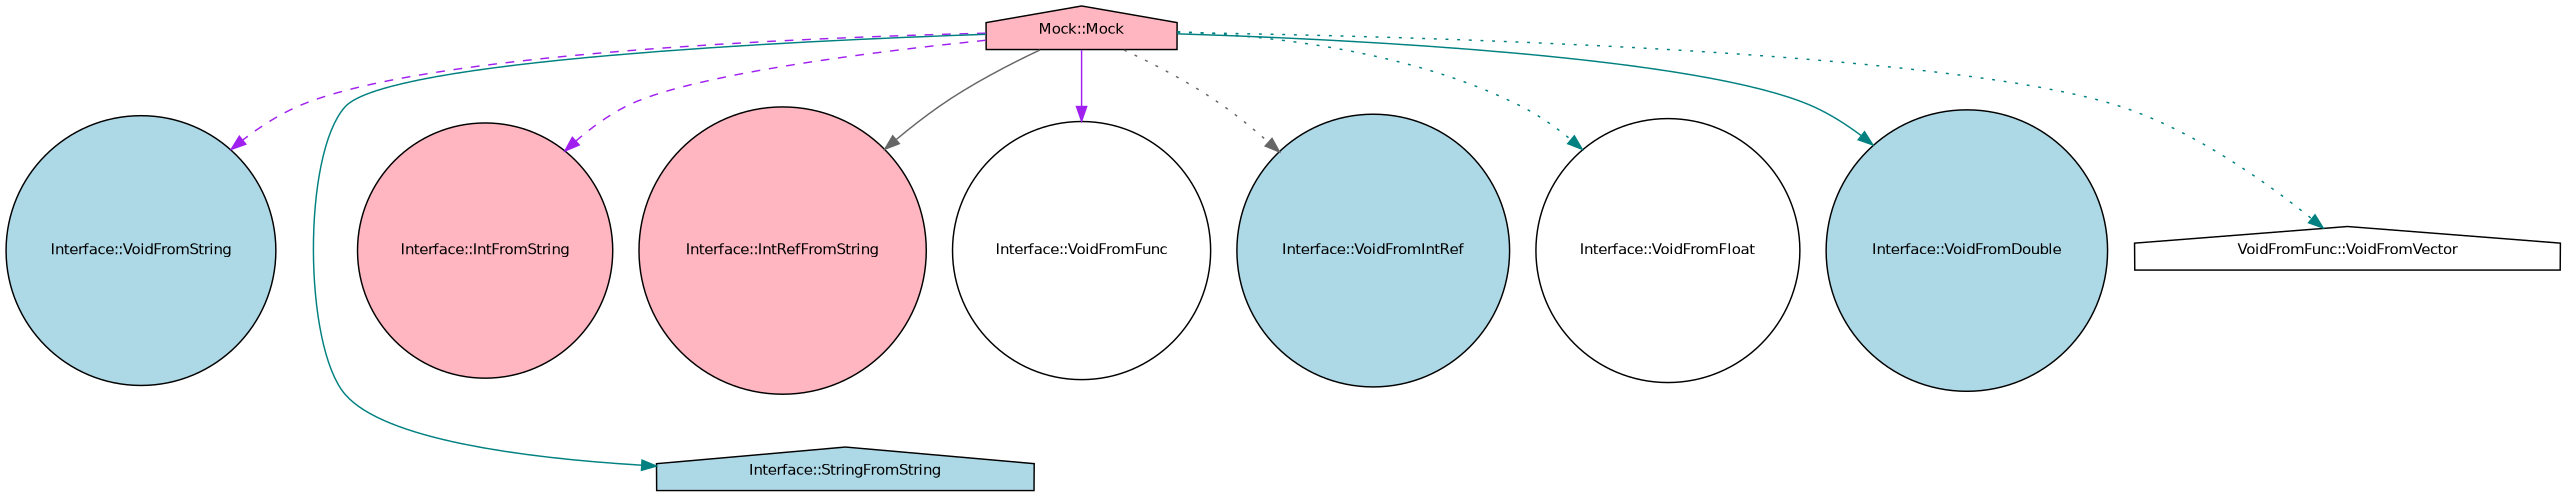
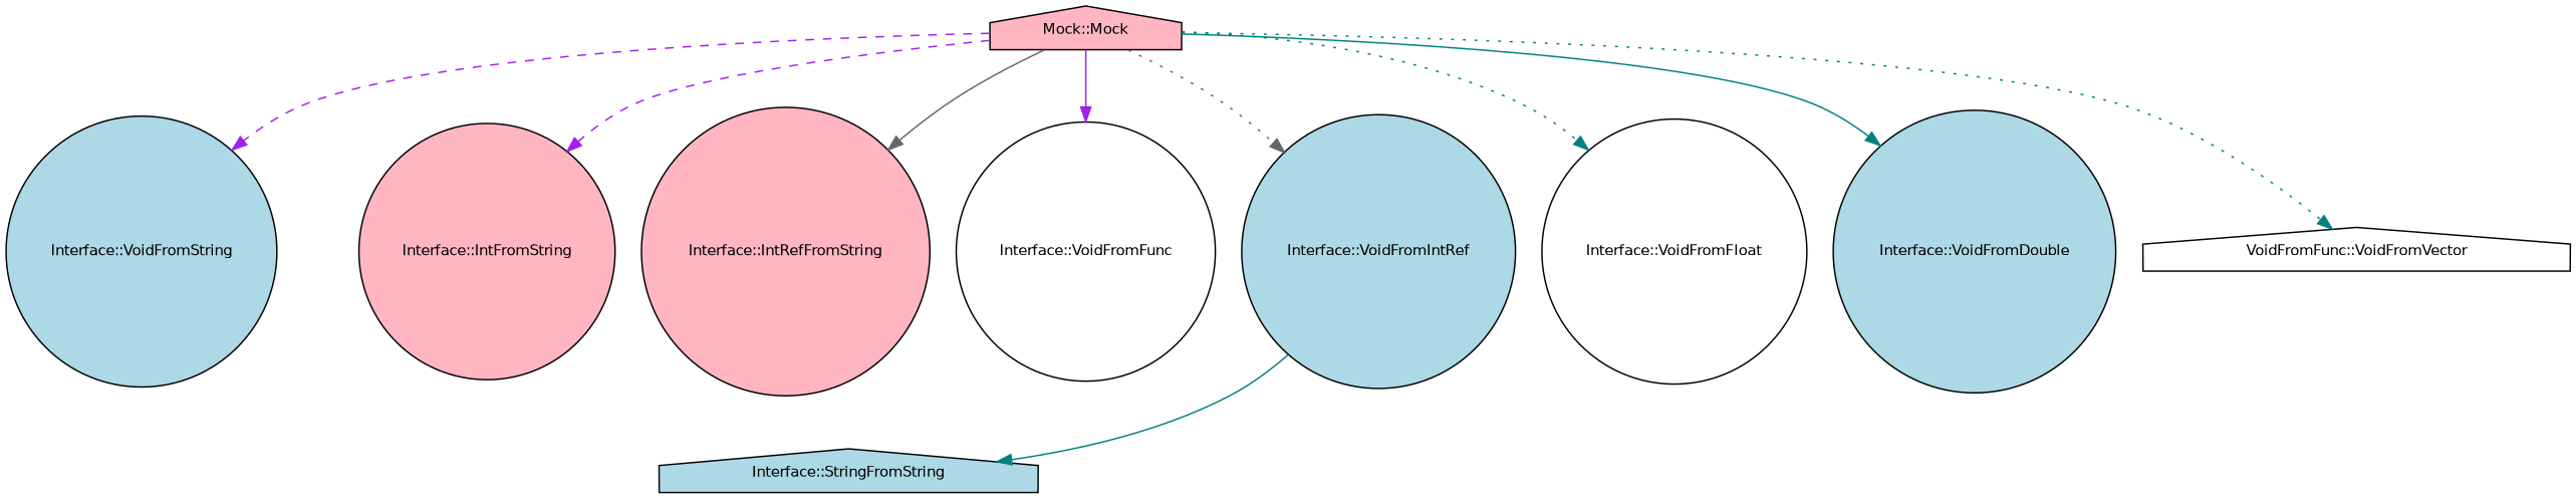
  digraph {
    rankdir=TB
    node [color=black fillcolor=lightblue fontname=Helvetica fontsize=10 shape=circle style=filled]
    edge [color=teal fontname=Helvetica fontsize=10 labelfontname=Helvetica labelfontsize=10 style=solid]
    n1 [fillcolor=lightpink fontcolor=black height=0.2 label="Mock::Mock" shape=house width=0.4]
    n2 [height=0.2 label="Interface::VoidFromString" width=0.4]
    n3 [height=0.2 label="Interface::StringFromString" shape=house width=0.4]
    n4 [fillcolor=lightpink height=0.2 label="Interface::IntFromString" width=0.4]
    n5 [fillcolor=lightpink height=0.2 label="Interface::IntRefFromString" width=0.4]
    n6 [fillcolor=white height=0.2 label="Interface::VoidFromFunc" width=0.4]
    n7 [height=0.2 label="Interface::VoidFromIntRef" width=0.4]
    n8 [fillcolor=white height=0.2 label="Interface::VoidFromFloat" width=0.4]
    n9 [height=0.2 label="Interface::VoidFromDouble" width=0.4]
    n10 [fillcolor=white height=0.2 label="VoidFromFunc::VoidFromVector" shape=house width=0.4]
    n1 -> n2 [color=purple style=dashed]
-   n1 -> n3
+   n7 -> n3
    n1 -> n4 [color=purple style=dashed]
    n1 -> n5 [color=gray40]
    n1 -> n6 [color=purple]
    n1 -> n7 [color=gray40 style=dotted]
    n1 -> n8 [style=dotted]
    n1 -> n9
    n1 -> n10 [style=dotted]
  }
